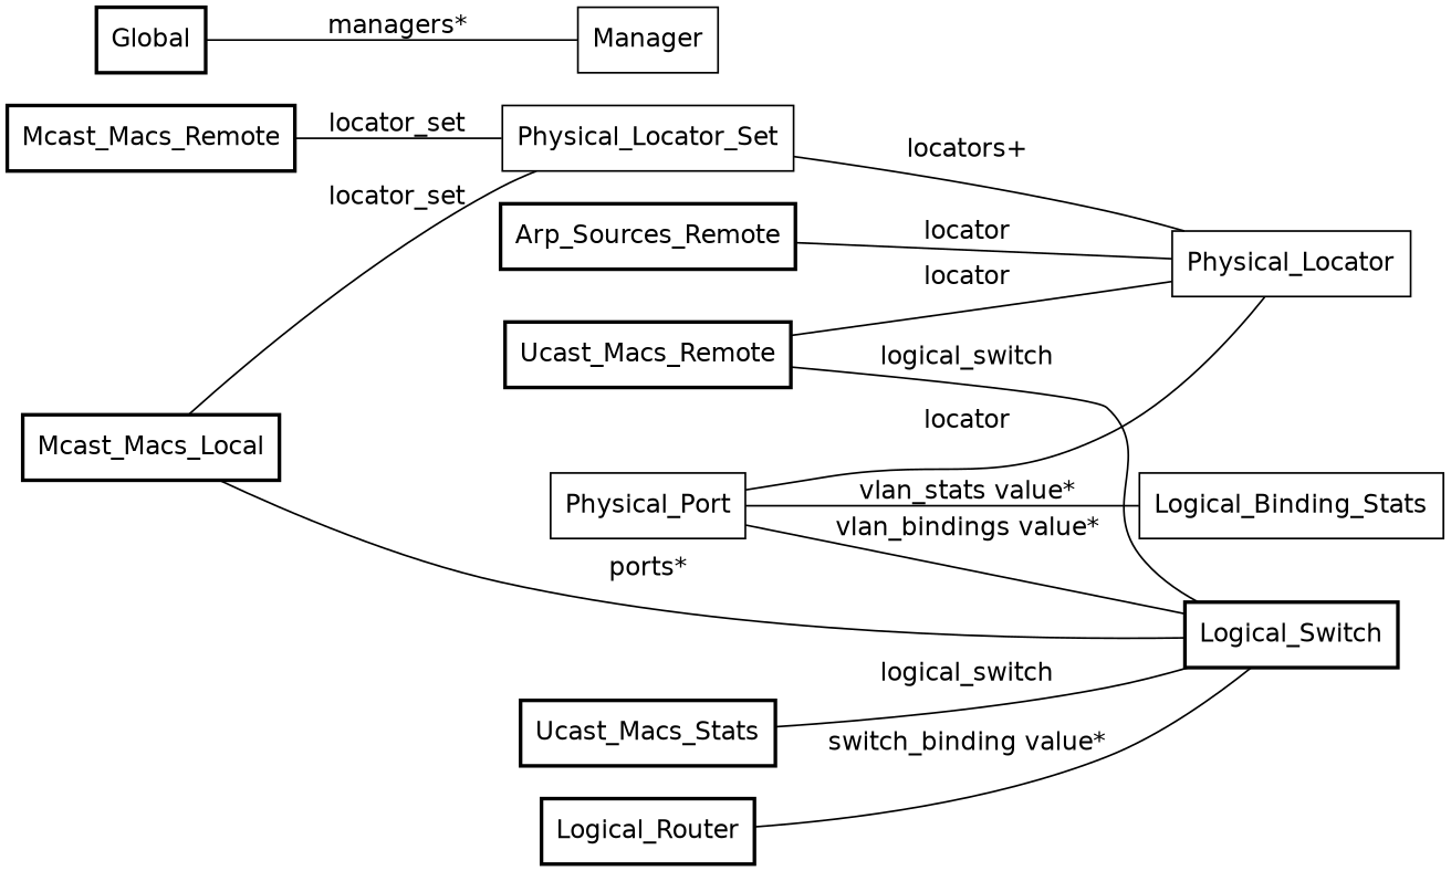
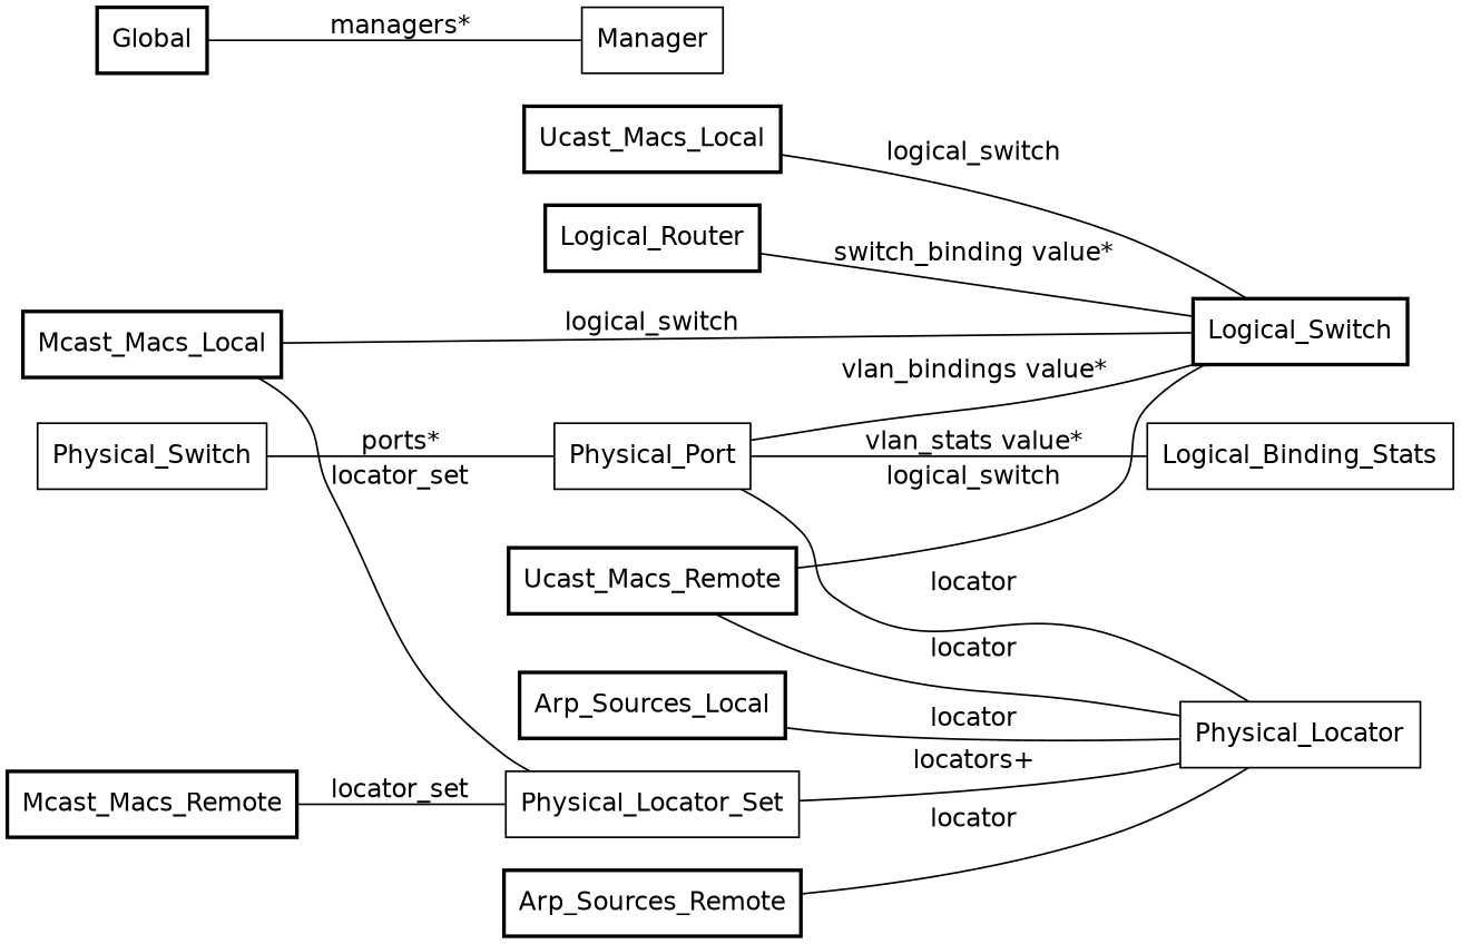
  digraph {
    fontname="DejaVu Sans"
    rankdir=LR
    node [fontname="DejaVu Sans" shape=box style=bold]
    edge [arrowhead=none arrowtail=none dir=none fontname="DejaVu Sans"]
    Physical_Locator_Set [style=""]
    Mcast_Macs_Remote
    Physical_Locator [style=""]
-   Ucast_Macs_Local [label=Ucast_Macs_Stats]
+   Ucast_Macs_Local
    Logical_Switch
    Manager [style=""]
    Global
+   Physical_Switch [style=""]
    Physical_Port [style=""]
    Logical_Binding_Stats [style=""]
    Logical_Router
    Mcast_Macs_Local
    Ucast_Macs_Remote
    Arp_Sources_Remote
+   Arp_Sources_Local
    Physical_Locator_Set -> Physical_Locator [label="locators+"]
    Mcast_Macs_Remote -> Physical_Locator_Set [label=locator_set]
    Ucast_Macs_Local -> Logical_Switch [label=logical_switch]
    Global -> Manager [label="managers*"]
+   Physical_Switch -> Physical_Port [label="ports*"]
    Physical_Port -> Physical_Locator [label=locator]
    Physical_Port -> Logical_Switch [label="vlan_bindings value*"]
    Physical_Port -> Logical_Binding_Stats [label="vlan_stats value*"]
    Logical_Router -> Logical_Switch [label="switch_binding value*"]
    Mcast_Macs_Local -> Physical_Locator_Set [label=locator_set]
-   Mcast_Macs_Local -> Logical_Switch [label="ports*"]
+   Mcast_Macs_Local -> Logical_Switch [label=logical_switch]
    Ucast_Macs_Remote -> Physical_Locator [label=locator]
    Ucast_Macs_Remote -> Logical_Switch [label=logical_switch]
    Arp_Sources_Remote -> Physical_Locator [label=locator]
+   Arp_Sources_Local -> Physical_Locator [label=locator]
  }
